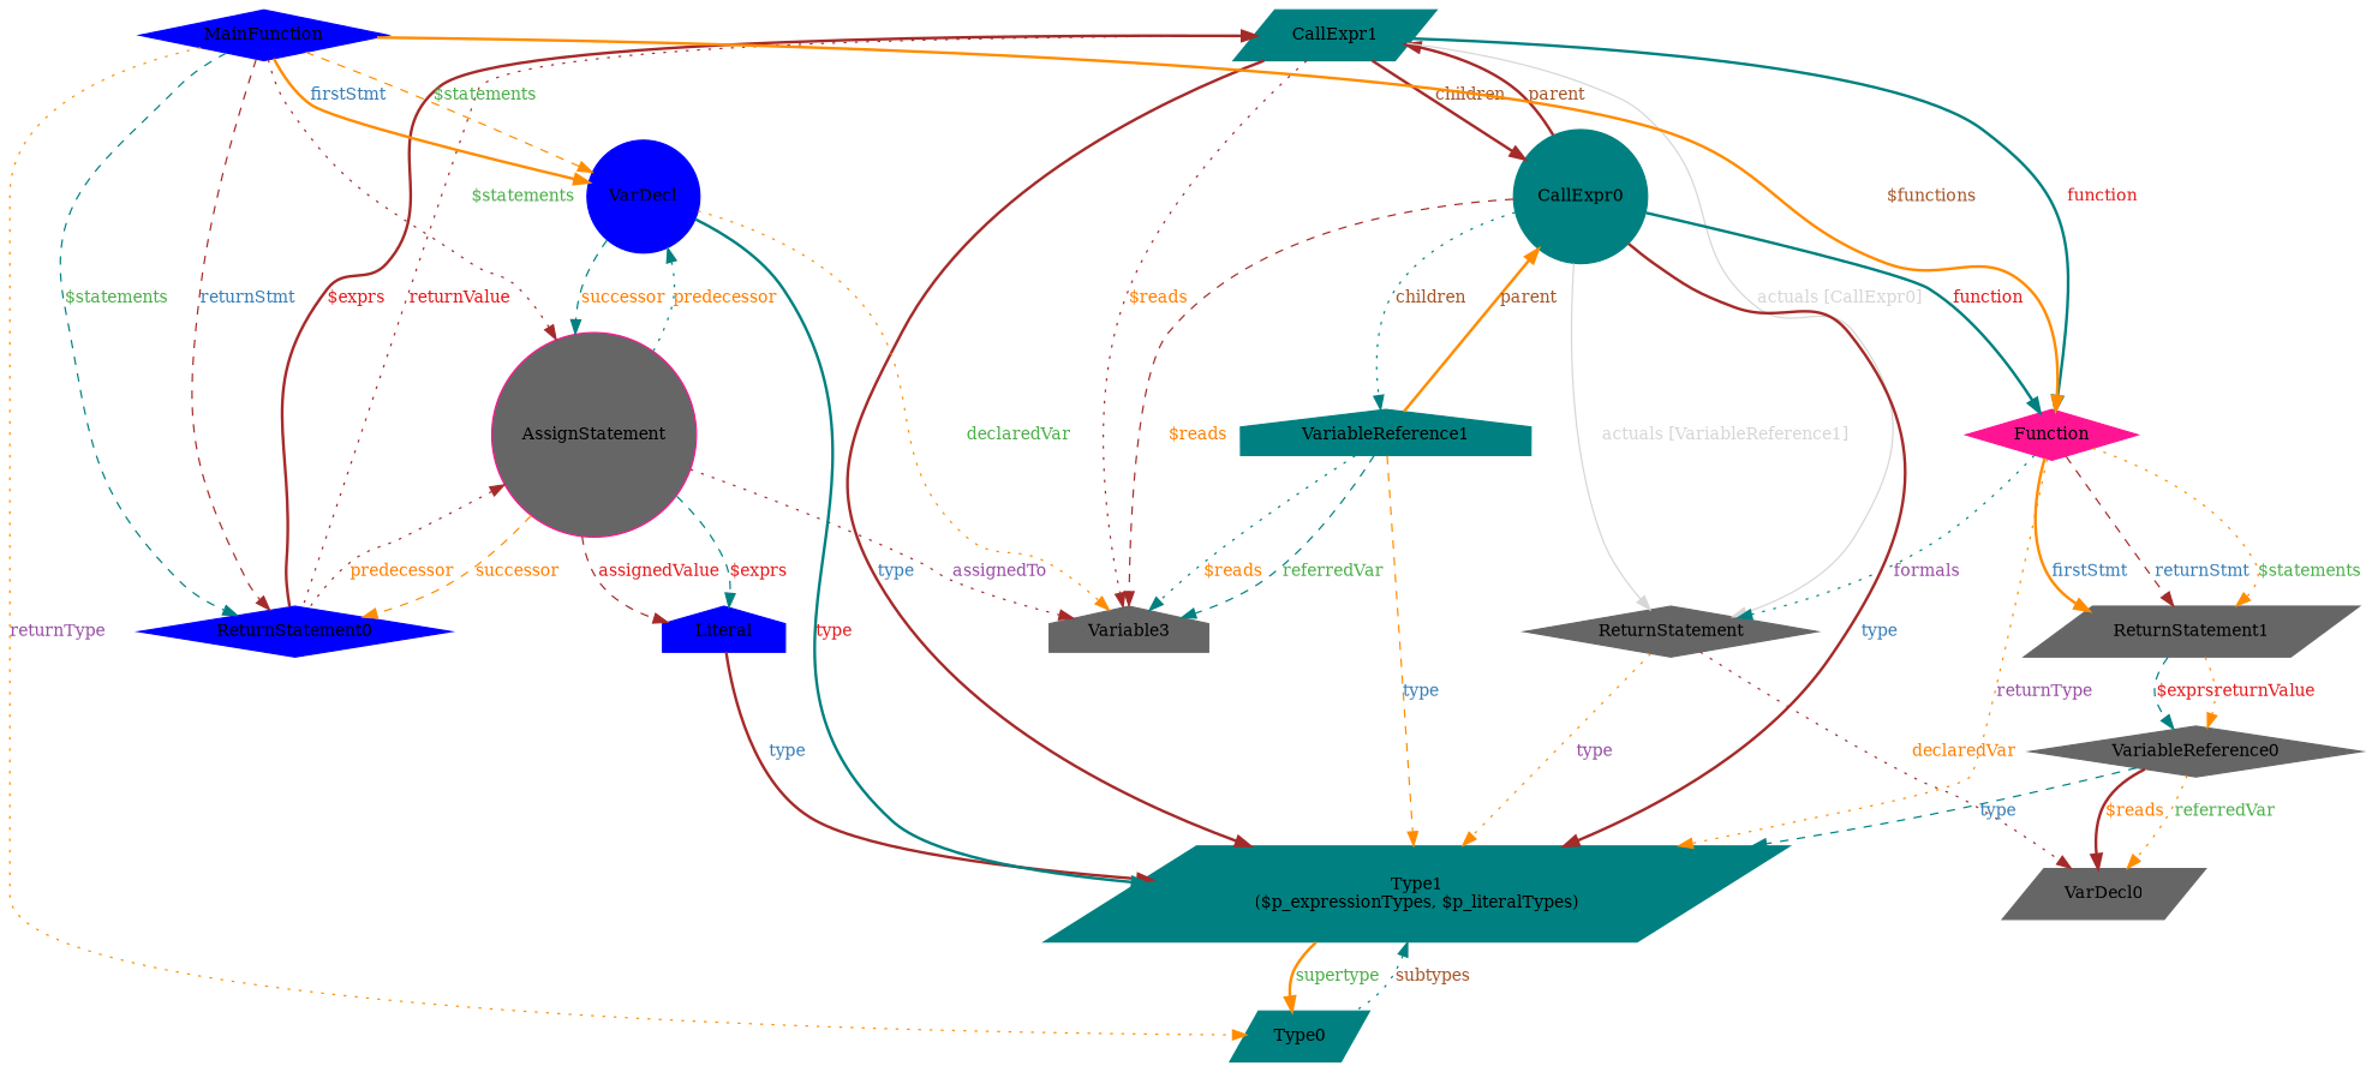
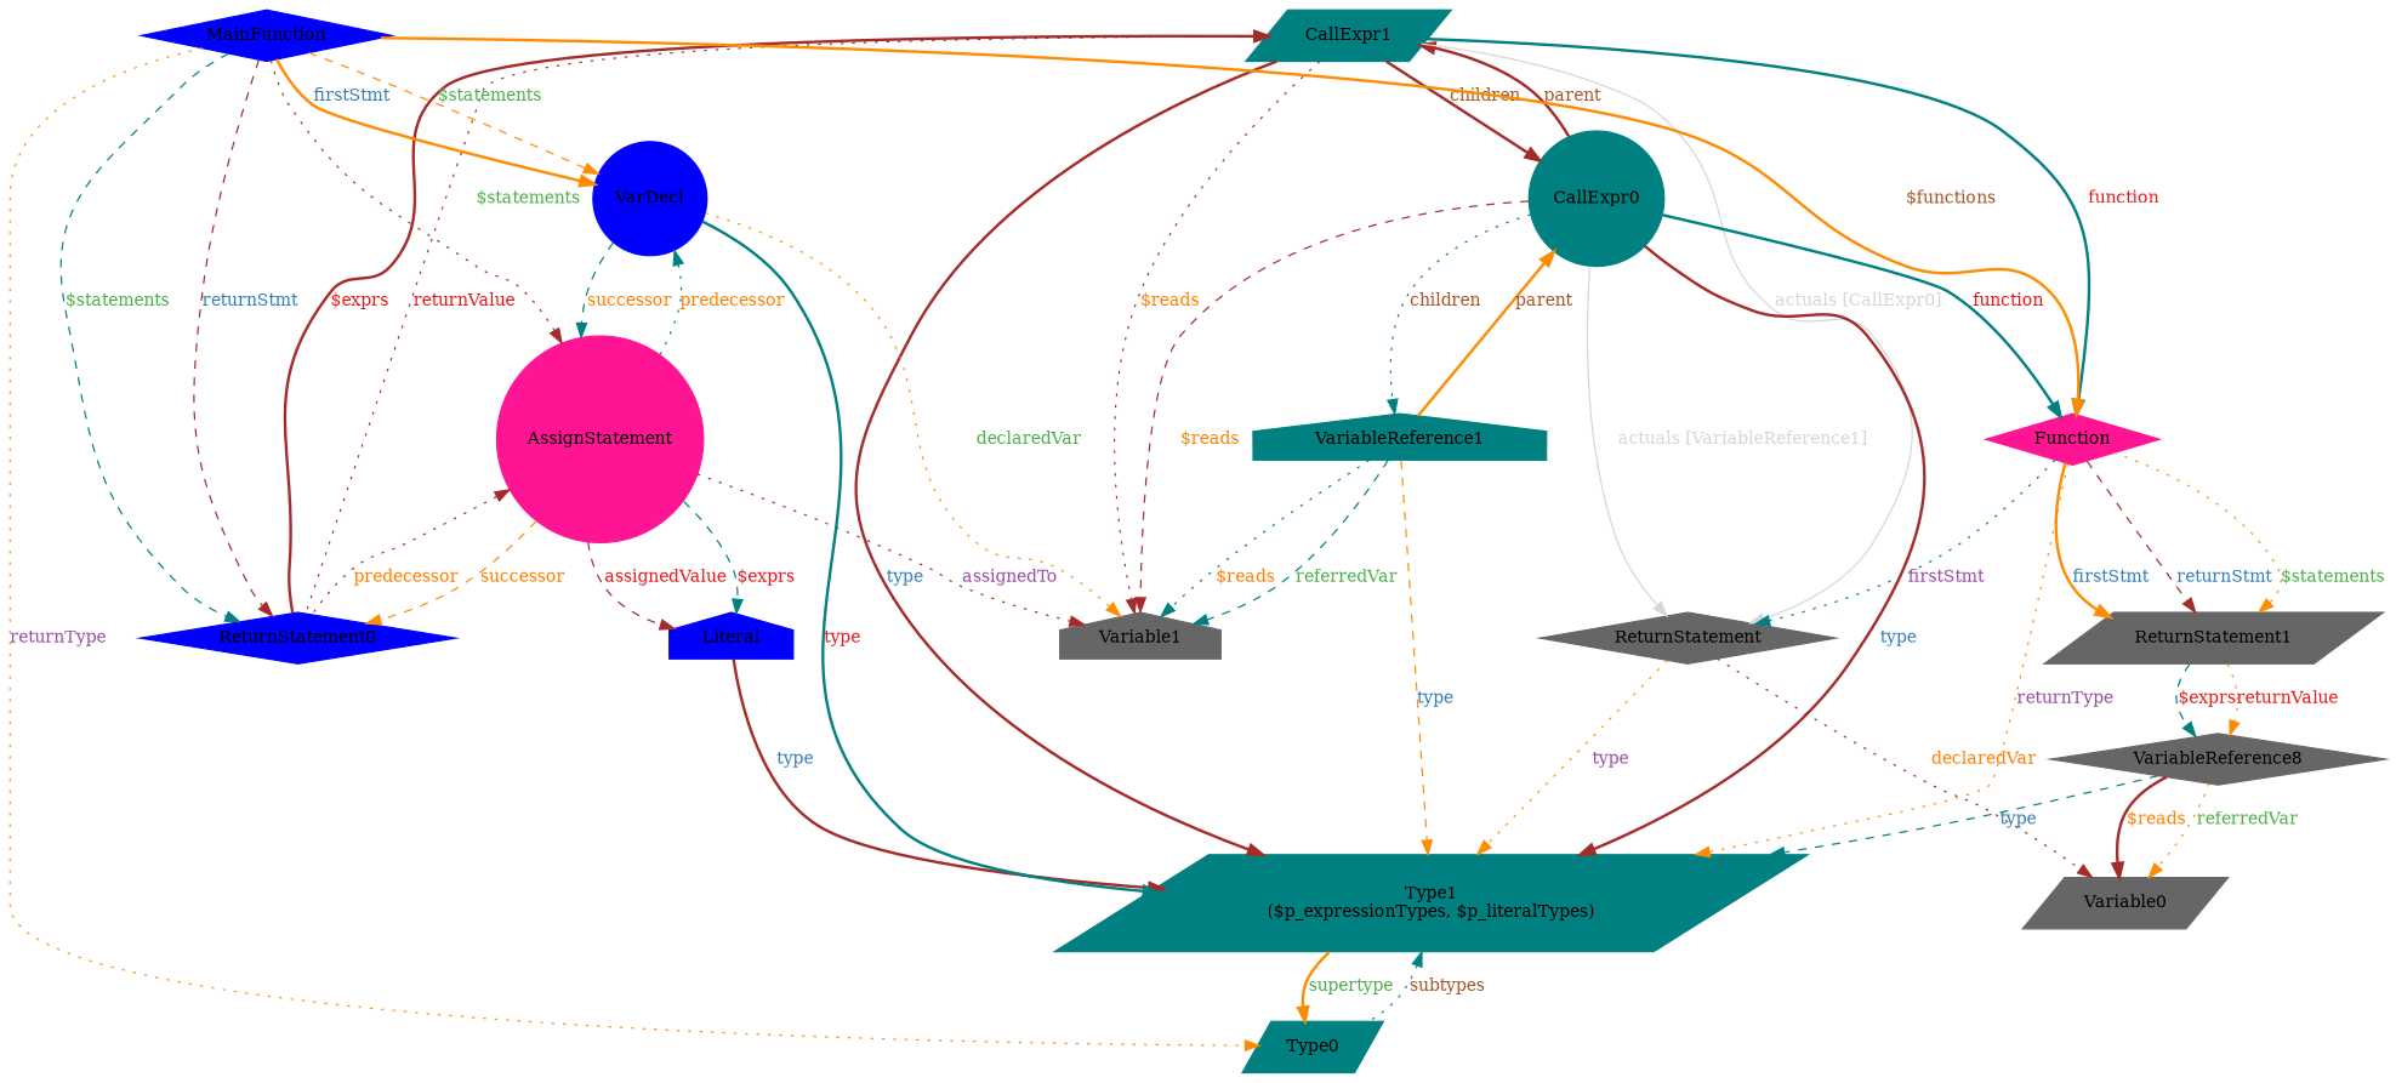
  digraph {
    fontsize=12
    rankdir=TB
    node [color=gray40 fontcolor="#000000" fontsize=12 shape=diamond style="filled, solid"]
    edge [color=brown dir=forward fontcolor="#e41a1c" fontsize=12 style=dotted uuid="<Function, ReturnStatement1>" weight=1]
-   n1 [color=deeppink label=AssignStatement shape=circle uuid=AssignStatement fillcolor=gray40]
+   n1 [color=deeppink label=AssignStatement shape=circle uuid=AssignStatement]
    n2 [color=blue label=Literal shape=house uuid=Literal]
    n3 [color=blue label=ReturnStatement0 uuid=ReturnStatement0]
-   n4 [label=Variable3 shape=house uuid=Variable1]
+   n4 [label=Variable1 shape=house uuid=Variable1]
    n5 [color=teal label="Type1\n($p_expressionTypes, $p_literalTypes)" shape=parallelogram uuid=Type1]
    n6 [color=teal label=Type0 shape=parallelogram uuid=Type0]
    n7 [color=teal label=CallExpr1 shape=parallelogram uuid=CallExpr1]
    n8 [color=deeppink label=Function uuid=Function]
    n9 [color=teal label=CallExpr0 shape=circle uuid=CallExpr0]
    n10 [label=ReturnStatement uuid=FormalParameter]
    n11 [label=ReturnStatement1 shape=parallelogram uuid=ReturnStatement1]
    n12 [color=teal label=VariableReference1 shape=house uuid=VariableReference1]
-   n13 [label=VarDecl0 shape=parallelogram uuid=Variable0]
-   n14 [label=VariableReference0 uuid=VariableReference0]
+   n13 [label=Variable0 shape=parallelogram uuid=Variable0]
+   n14 [label=VariableReference8 uuid=VariableReference0]
    n15 [color=blue label=MainFunction uuid=MainFunction]
    n16 [color=blue label=VarDecl shape=circle uuid=VarDecl]
    n1 -> n2 [color=teal label="$exprs" style=dashed uuid="<AssignStatement, Literal>"]
    n1 -> n2 [label=assignedValue style=dashed uuid="<AssignStatement, Literal>"]
    n1 -> n3 [dir=back fontcolor="#ff7f00" label=predecessor uuid="<ReturnStatement0, AssignStatement>"]
    n1 -> n3 [color=darkorange fontcolor="#ff7f00" label=successor style=dashed uuid="<AssignStatement, ReturnStatement0>"]
    n1 -> n4 [fontcolor="#984ea3" label=assignedTo uuid="<AssignStatement, Variable1>"]
    n2 -> n5 [fontcolor="#377eb8" label=type style=bold uuid="<Literal, Type1>"]
    n5 -> n6 [color=teal dir=back fontcolor="#a65628" label=subtypes uuid="<Type0, Type1>"]
    n5 -> n6 [color=darkorange fontcolor="#4daf4a" label=supertype style=bold uuid="<Type1, Type0>"]
    n7 -> n3 [dir=back label="$exprs" style=bold uuid="<ReturnStatement0, CallExpr1>"]
    n7 -> n3 [dir=back label=returnValue uuid="<ReturnStatement0, CallExpr1>"]
    n7 -> n4 [fontcolor="#ff7f00" label="$reads" uuid="<CallExpr1, Variable1>"]
    n7 -> n5 [fontcolor="#377eb8" label=type style=bold uuid="<CallExpr1, Type1>"]
    n7 -> n8 [color=teal label=function style=bold uuid="<CallExpr1, Function>"]
    n7 -> n9 [fontcolor="#a65628" label=children style=bold uuid="<CallExpr1, CallExpr0>"]
    n7 -> n9 [dir=back fontcolor="#a65628" label=parent style=bold uuid="<CallExpr0, CallExpr1>"]
    n7 -> n10 [color="#d6d6d6" fontcolor="#d6d6d6" label="actuals [CallExpr0]" style=solid uuid="<CallExpr1, CallExpr0, FormalParameter>"]
    n8 -> n5 [color=darkorange fontcolor="#984ea3" label=returnType uuid="<Function, Type1>"]
-   n8 -> n10 [color=teal fontcolor="#984ea3" label=formals uuid="<Function, FormalParameter>"]
+   n8 -> n10 [color=teal fontcolor="#984ea3" label=firstStmt uuid="<Function, FormalParameter>"]
    n8 -> n11 [color=darkorange fontcolor="#4daf4a" label="$statements"]
    n8 -> n11 [color=darkorange fontcolor="#377eb8" label=firstStmt style=bold]
    n8 -> n11 [fontcolor="#377eb8" label=returnStmt style=dashed]
    n9 -> n4 [fontcolor="#ff7f00" label="$reads" style=dashed uuid="<CallExpr0, Variable1>"]
    n9 -> n5 [fontcolor="#377eb8" label=type style=bold uuid="<CallExpr0, Type1>"]
    n9 -> n8 [color=teal label=function style=bold uuid="<CallExpr0, Function>"]
    n9 -> n10 [color="#d6d6d6" fontcolor="#d6d6d6" label="actuals [VariableReference1]" style=solid uuid="<CallExpr0, VariableReference1, FormalParameter>"]
    n9 -> n12 [color=teal fontcolor="#a65628" label=children uuid="<CallExpr0, VariableReference1>"]
    n9 -> n12 [color=darkorange dir=back fontcolor="#a65628" label=parent style=bold uuid="<VariableReference1, CallExpr0>"]
    n10 -> n5 [color=darkorange fontcolor="#984ea3" label=type uuid="<FormalParameter, Type1>"]
    n10 -> n13 [fontcolor="#ff7f00" label=declaredVar uuid="<FormalParameter, Variable0>"]
    n11 -> n14 [color=teal label="$exprs" style=dashed uuid="<ReturnStatement1, VariableReference0>"]
    n11 -> n14 [color=darkorange label=returnValue uuid="<ReturnStatement1, VariableReference0>"]
    n12 -> n4 [color=teal fontcolor="#ff7f00" label="$reads" uuid="<VariableReference1, Variable1>"]
    n12 -> n4 [color=teal fontcolor="#4daf4a" label=referredVar style=dashed uuid="<VariableReference1, Variable1>"]
    n12 -> n5 [color=darkorange fontcolor="#377eb8" label=type style=dashed uuid="<VariableReference1, Type1>"]
    n14 -> n5 [color=teal fontcolor="#377eb8" label=type style=dashed uuid="<VariableReference0, Type1>"]
    n14 -> n13 [fontcolor="#ff7f00" label="$reads" style=bold uuid="<VariableReference0, Variable0>"]
    n14 -> n13 [color=darkorange fontcolor="#4daf4a" label=referredVar uuid="<VariableReference0, Variable0>"]
    n15 -> n1 [fontcolor="#4daf4a" label="$statements" uuid="<MainFunction, AssignStatement>"]
    n15 -> n3 [color=teal fontcolor="#4daf4a" label="$statements" style=dashed uuid="<MainFunction, ReturnStatement0>"]
    n15 -> n3 [fontcolor="#377eb8" label=returnStmt style=dashed uuid="<MainFunction, ReturnStatement0>"]
    n15 -> n6 [color=darkorange fontcolor="#984ea3" label=returnType uuid="<MainFunction, Type0>"]
    n15 -> n8 [color=darkorange fontcolor="#a65628" label="$functions" style=bold uuid="<MainFunction, Function>"]
    n15 -> n16 [color=darkorange fontcolor="#4daf4a" label="$statements" style=dashed uuid="<MainFunction, VarDecl>"]
    n15 -> n16 [color=darkorange fontcolor="#377eb8" label=firstStmt style=bold uuid="<MainFunction, VarDecl>"]
    n16 -> n1 [color=teal dir=back fontcolor="#ff7f00" label=predecessor uuid="<AssignStatement, VarDecl>"]
    n16 -> n1 [color=teal fontcolor="#ff7f00" label=successor style=dashed uuid="<VarDecl, AssignStatement>"]
    n16 -> n4 [color=darkorange fontcolor="#4daf4a" label=declaredVar uuid="<VarDecl, Variable1>"]
    n16 -> n5 [color=teal label=type style=bold uuid="<VarDecl, Type1>"]
  }
